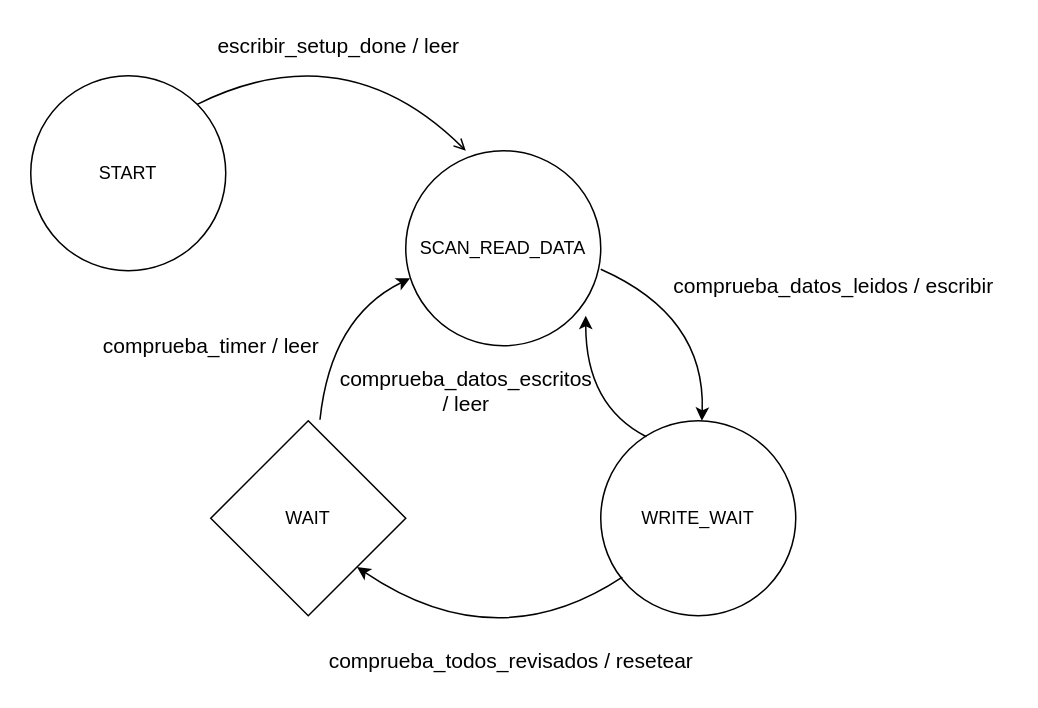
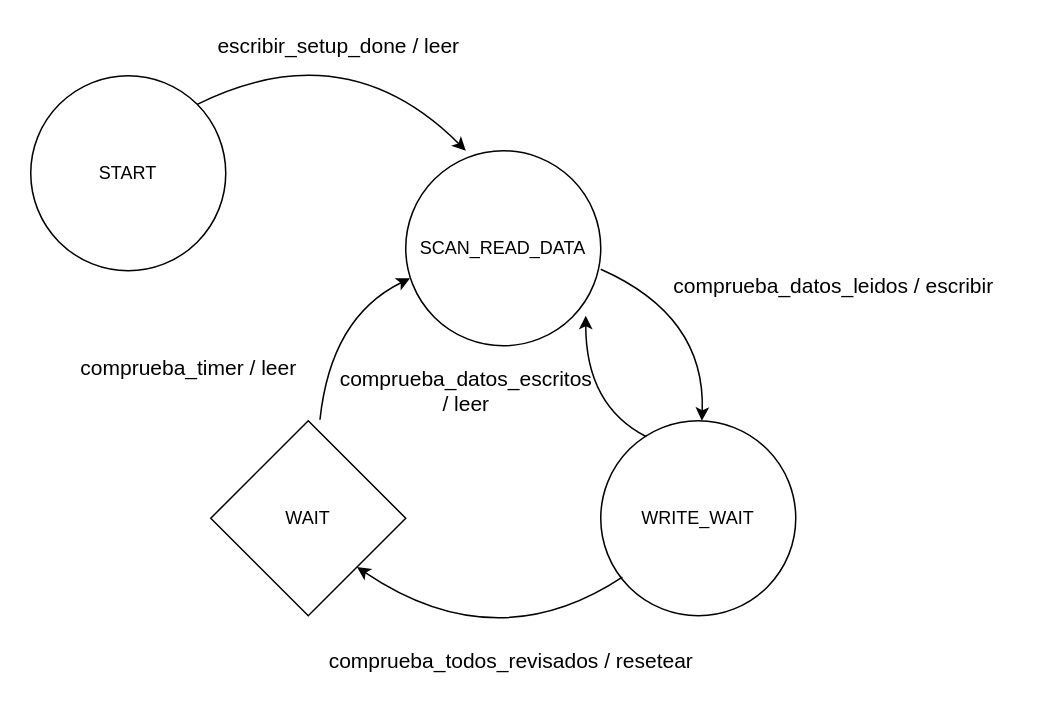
  <mxCell id="0" />
  <mxCell id="1" parent="0" />
  <mxCell id="2" value="START" style="ellipse;whiteSpace=wrap;html=1;aspect=fixed;" vertex="1" parent="1"><mxGeometry x="20" y="50" width="130" height="130" as="geometry" /></mxCell>
  <mxCell id="3" value="SCAN_READ_DATA" style="ellipse;whiteSpace=wrap;html=1;aspect=fixed;" vertex="1" parent="1"><mxGeometry x="270" y="100" width="130" height="130" as="geometry" /></mxCell>
  <mxCell id="4" value="WAIT" style="rhombus;whiteSpace=wrap;html=1;aspect=fixed;" vertex="1" parent="1"><mxGeometry x="140" y="280" width="130" height="130" as="geometry" /></mxCell>
  <mxCell id="5" value="WRITE_WAIT" style="ellipse;whiteSpace=wrap;html=1;aspect=fixed;" vertex="1" parent="1"><mxGeometry x="400" y="280" width="130" height="130" as="geometry" /></mxCell>
- <mxCell id="6" value="" style="curved=1;endArrow=open;html=1;rounded=0;exitX=1;exitY=0;exitDx=0;exitDy=0;entryX=0.308;entryY=0;entryDx=0;entryDy=0;entryPerimeter=0;" edge="1" parent="1" source="2" target="3"><mxGeometry width="50" height="50" relative="1" as="geometry"><mxPoint x="180" y="90" as="sourcePoint" /><mxPoint x="230" y="40" as="targetPoint" /><Array as="points"><mxPoint x="230" y="20" /></Array></mxGeometry></mxCell>
+ <mxCell id="6" value="" style="curved=1;endArrow=classic;html=1;rounded=0;exitX=1;exitY=0;exitDx=0;exitDy=0;entryX=0.308;entryY=0;entryDx=0;entryDy=0;entryPerimeter=0;" edge="1" parent="1" source="2" target="3"><mxGeometry width="50" height="50" relative="1" as="geometry"><mxPoint x="180" y="90" as="sourcePoint" /><mxPoint x="230" y="40" as="targetPoint" /><Array as="points"><mxPoint x="230" y="20" /></Array></mxGeometry></mxCell>
  <mxCell id="7" value="" style="curved=1;endArrow=classic;html=1;rounded=0;exitX=1;exitY=0;exitDx=0;exitDy=0;" edge="1" parent="1" target="5"><mxGeometry width="50" height="50" relative="1" as="geometry"><mxPoint x="400.002" y="179.038" as="sourcePoint" /><mxPoint x="579.08" y="210" as="targetPoint" /><Array as="points"><mxPoint x="470" y="210" /></Array></mxGeometry></mxCell>
  <mxCell id="8" value="" style="curved=1;endArrow=classic;html=1;rounded=0;exitX=0.111;exitY=0.802;exitDx=0;exitDy=0;entryX=1;entryY=1;entryDx=0;entryDy=0;exitPerimeter=0;" edge="1" parent="1" source="5" target="4"><mxGeometry width="50" height="50" relative="1" as="geometry"><mxPoint x="150.962" y="89.038" as="sourcePoint" /><mxPoint x="330.04" y="120" as="targetPoint" /><Array as="points"><mxPoint x="330" y="440" /></Array></mxGeometry></mxCell>
  <mxCell id="9" value="" style="curved=1;endArrow=classic;html=1;rounded=0;exitX=0.56;exitY=-0.005;exitDx=0;exitDy=0;entryX=0.022;entryY=0.654;entryDx=0;entryDy=0;exitPerimeter=0;entryPerimeter=0;" edge="1" parent="1" source="4" target="3"><mxGeometry width="50" height="50" relative="1" as="geometry"><mxPoint x="160.962" y="99.038" as="sourcePoint" /><mxPoint x="340.04" y="130" as="targetPoint" /><Array as="points"><mxPoint x="220" y="211" /></Array></mxGeometry></mxCell>
  <mxCell id="10" value="" style="curved=1;endArrow=classic;html=1;rounded=0;exitX=0.234;exitY=0.082;exitDx=0;exitDy=0;entryX=0.923;entryY=0.846;entryDx=0;entryDy=0;exitPerimeter=0;entryPerimeter=0;" edge="1" parent="1" source="5" target="3"><mxGeometry width="50" height="50" relative="1" as="geometry"><mxPoint x="170.962" y="109.038" as="sourcePoint" /><mxPoint x="350.04" y="140" as="targetPoint" /><Array as="points"><mxPoint x="390" y="270" /></Array></mxGeometry></mxCell>
  <mxCell id="11" value="escribir_setup_done / leer" style="text;html=1;align=center;verticalAlign=middle;resizable=0;points=[];autosize=1;strokeColor=none;fillColor=none;fontSize=14;" vertex="1" parent="1"><mxGeometry x="125" y="20" width="200" height="20" as="geometry" /></mxCell>
  <mxCell id="12" value="comprueba_datos_leidos / escribir" style="text;html=1;align=center;verticalAlign=middle;resizable=0;points=[];autosize=1;strokeColor=none;fillColor=none;fontSize=14;" vertex="1" parent="1"><mxGeometry x="440" y="180" width="230" height="20" as="geometry" /></mxCell>
  <mxCell id="13" value="comprueba_todos_revisados / resetear" style="text;html=1;align=center;verticalAlign=middle;resizable=0;points=[];autosize=1;strokeColor=none;fillColor=none;fontSize=14;" vertex="1" parent="1"><mxGeometry x="210" y="430" width="260" height="20" as="geometry" /></mxCell>
- <mxCell id="14" value="comprueba_timer / leer" style="text;html=1;align=center;verticalAlign=middle;resizable=0;points=[];autosize=1;strokeColor=none;fillColor=none;fontSize=14;" vertex="1" parent="1"><mxGeometry x="60" y="220" width="160" height="20" as="geometry" /></mxCell>
+ <mxCell id="14" value="comprueba_timer / leer" style="text;html=1;align=center;verticalAlign=middle;resizable=0;points=[];autosize=1;strokeColor=none;fillColor=none;fontSize=14;" vertex="1" parent="1"><mxGeometry x="45" y="235" width="160" height="20" as="geometry" /></mxCell>
  <mxCell id="15" value="comprueba_datos_escritos &lt;br&gt;/ leer" style="text;html=1;align=center;verticalAlign=middle;resizable=0;points=[];autosize=1;strokeColor=none;fillColor=none;fontSize=14;" vertex="1" parent="1"><mxGeometry x="220" y="240" width="180" height="40" as="geometry" /></mxCell>
